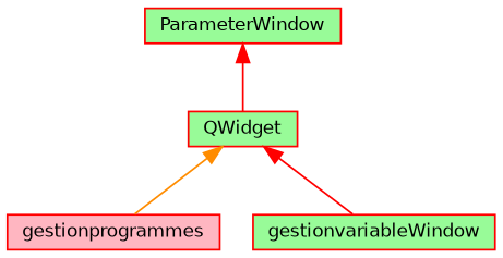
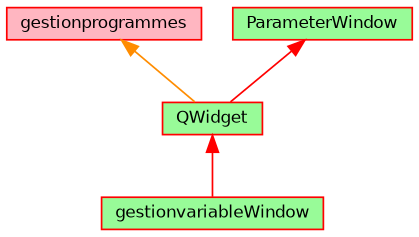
  digraph {
    rankdir=TB
    node [color=red fillcolor=palegreen fontname=Helvetica fontsize=10 shape=record style=filled]
    edge [color=red dir=back fontname=Helvetica fontsize=10 labelfontname=Helvetica labelfontsize=10 style=solid]
    n1 [height=0.2 label=QWidget width=0.4]
    n2 [fillcolor=lightpink height=0.2 label=gestionprogrammes width=0.4]
    n3 [height=0.2 label=gestionvariableWindow width=0.4]
    n4 [height=0.2 label=ParameterWindow width=0.4]
-   n1 -> n2 [color=darkorange]
+   n2 -> n1 [color=darkorange]
    n1 -> n3
    n4 -> n1
  }
